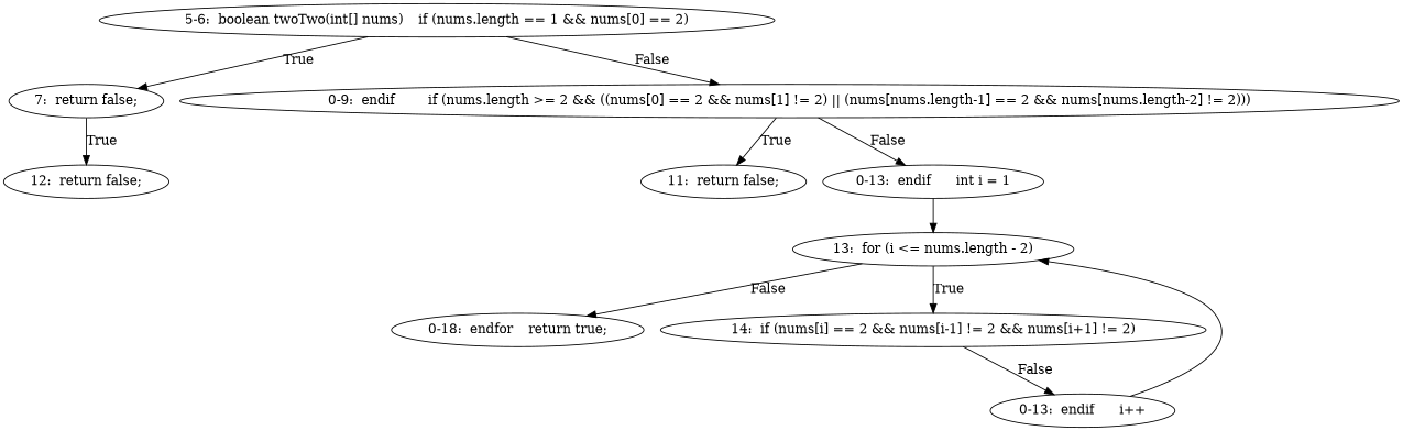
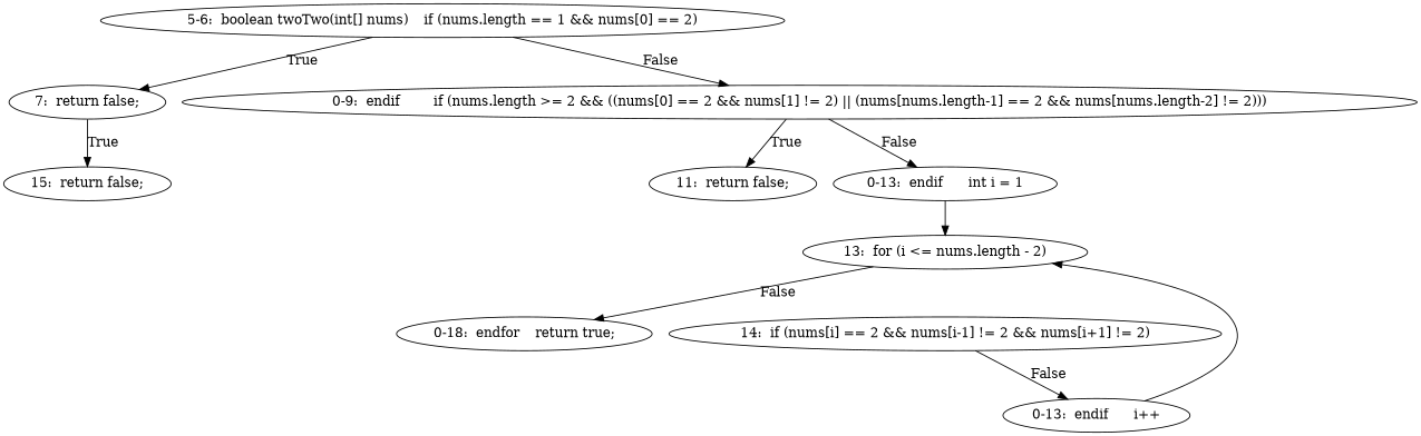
  digraph {
    n1 [label="5-6:  boolean twoTwo(int[] nums)	if (nums.length == 1 && nums[0] == 2)"]
    n2 [label="7:  return false;"]
    n3 [label="0-9:  endif	if (nums.length >= 2 && ((nums[0] == 2 && nums[1] != 2) || (nums[nums.length-1] == 2 && nums[nums.length-2] != 2)))"]
-   n4 [label="12:  return false;"]
+   n4 [label="15:  return false;"]
    n5 [label="11:  return false;"]
    n6 [label="0-13:  endif	int i = 1"]
    n7 [label="13:  for (i <= nums.length - 2)"]
    n8 [label="0-18:  endfor	return true;"]
    n9 [label="14:  if (nums[i] == 2 && nums[i-1] != 2 && nums[i+1] != 2)"]
    n10 [label="0-13:  endif	i++"]
    n1 -> n2 [label=True]
    n1 -> n3 [label=False]
    n2 -> n4 [label=True]
    n3 -> n5 [label=True]
    n3 -> n6 [label=False]
    n6 -> n7
    n7 -> n8 [label=False]
-   n7 -> n9 [label=True]
    n9 -> n10 [label=False]
    n10 -> n7
  }
